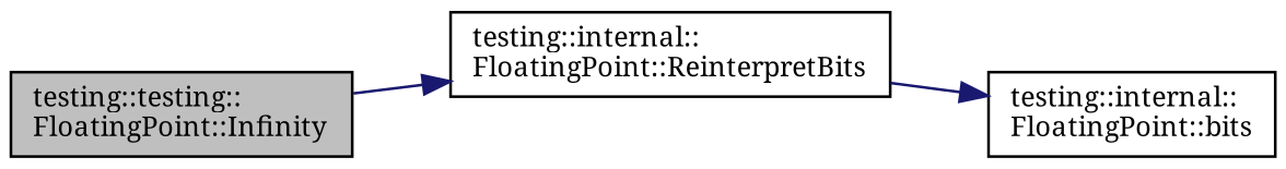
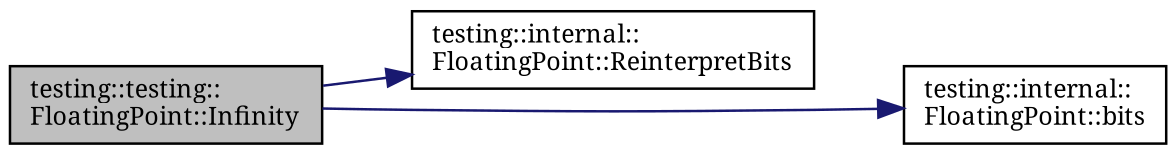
  digraph {
    fontname="Noto Serif"
    rankdir=LR
    node [color=black fontname="Noto Serif" fontsize=10 shape=record]
    edge [color=midnightblue fontname="Noto Serif" fontsize=10 labelfontname=Helvetica labelfontsize=10 style=solid]
    n1 [fillcolor=grey75 fontcolor=black height=0.2 label="testing::testing::\lFloatingPoint::Infinity" style=filled width=0.4]
    n2 [height=0.2 label="testing::internal::\lFloatingPoint::ReinterpretBits" width=0.4]
    n3 [height=0.2 label="testing::internal::\lFloatingPoint::bits" width=0.4]
    n1 -> n2
-   n2 -> n3
+   n1 -> n3
  }
